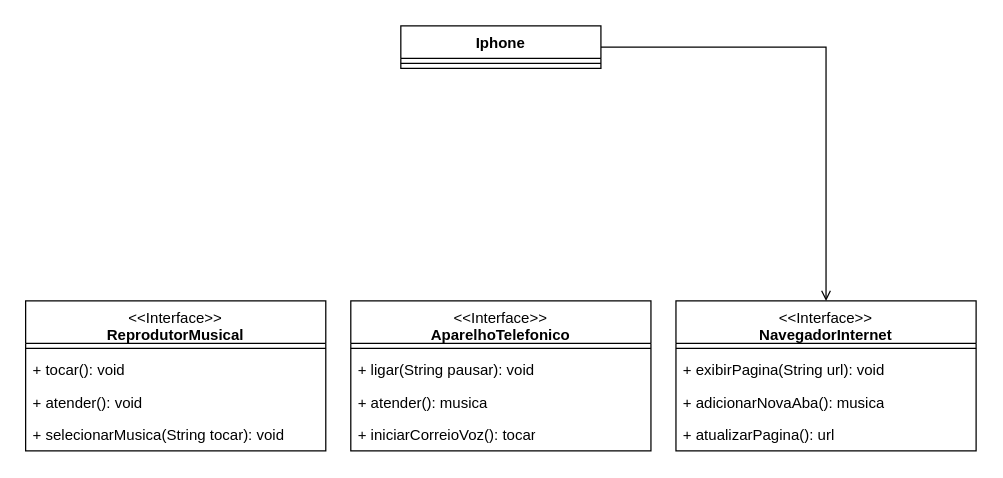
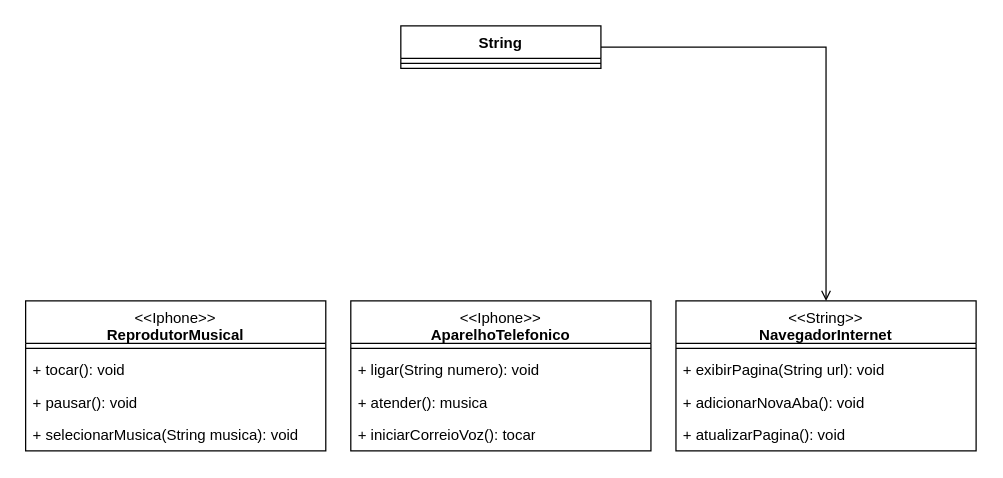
  <mxCell id="0" />
  <mxCell id="1" parent="0" />
- <mxCell id="2" value="&lt;span style=&quot;font-weight: normal;&quot;&gt;&amp;lt;&amp;lt;Interface&amp;gt;&amp;gt;&lt;/span&gt;&lt;div&gt;ReprodutorMusical&lt;/div&gt;" style="swimlane;fontStyle=1;align=center;verticalAlign=top;childLayout=stackLayout;horizontal=1;startSize=34;horizontalStack=0;resizeParent=1;resizeParentMax=0;resizeLast=0;collapsible=1;marginBottom=0;whiteSpace=wrap;html=1;fillColor=default;" vertex="1" parent="1"><mxGeometry x="20" y="240" width="240" height="120" as="geometry" /></mxCell>
+ <mxCell id="2" value="&lt;span style=&quot;font-weight: normal;&quot;&gt;&amp;lt;&amp;lt;Iphone&amp;gt;&amp;gt;&lt;/span&gt;&lt;div&gt;ReprodutorMusical&lt;/div&gt;" style="swimlane;fontStyle=1;align=center;verticalAlign=top;childLayout=stackLayout;horizontal=1;startSize=34;horizontalStack=0;resizeParent=1;resizeParentMax=0;resizeLast=0;collapsible=1;marginBottom=0;whiteSpace=wrap;html=1;fillColor=default;" vertex="1" parent="1"><mxGeometry x="20" y="240" width="240" height="120" as="geometry" /></mxCell>
  <mxCell id="3" value="" style="line;strokeWidth=1;fillColor=none;align=left;verticalAlign=middle;spacingTop=-1;spacingLeft=3;spacingRight=3;rotatable=0;labelPosition=right;points=[];portConstraint=eastwest;strokeColor=inherit;" vertex="1" parent="2"><mxGeometry y="34" width="240" height="8" as="geometry" /></mxCell>
  <mxCell id="4" value="+ tocar(): void" style="text;strokeColor=none;fillColor=none;align=left;verticalAlign=top;spacingLeft=4;spacingRight=4;overflow=hidden;rotatable=0;points=[[0,0.5],[1,0.5]];portConstraint=eastwest;whiteSpace=wrap;html=1;" vertex="1" parent="2"><mxGeometry y="42" width="240" height="26" as="geometry" /></mxCell>
- <mxCell id="5" value="+ atender(): void" style="text;strokeColor=none;fillColor=none;align=left;verticalAlign=top;spacingLeft=4;spacingRight=4;overflow=hidden;rotatable=0;points=[[0,0.5],[1,0.5]];portConstraint=eastwest;whiteSpace=wrap;html=1;" vertex="1" parent="2"><mxGeometry y="68" width="240" height="26" as="geometry" /></mxCell>
- <mxCell id="6" value="+ selecionarMusica(String tocar): void" style="text;strokeColor=none;fillColor=none;align=left;verticalAlign=top;spacingLeft=4;spacingRight=4;overflow=hidden;rotatable=0;points=[[0,0.5],[1,0.5]];portConstraint=eastwest;whiteSpace=wrap;html=1;" vertex="1" parent="2"><mxGeometry y="94" width="240" height="26" as="geometry" /></mxCell>
- <mxCell id="7" value="&lt;span style=&quot;font-weight: normal;&quot;&gt;&amp;lt;&amp;lt;Interface&amp;gt;&amp;gt;&lt;/span&gt;&lt;div&gt;AparelhoTelefonico&lt;/div&gt;" style="swimlane;fontStyle=1;align=center;verticalAlign=top;childLayout=stackLayout;horizontal=1;startSize=34;horizontalStack=0;resizeParent=1;resizeParentMax=0;resizeLast=0;collapsible=1;marginBottom=0;whiteSpace=wrap;html=1;fillColor=default;" vertex="1" parent="1"><mxGeometry x="280" y="240" width="240" height="120" as="geometry" /></mxCell>
+ <mxCell id="5" value="+ pausar(): void" style="text;strokeColor=none;fillColor=none;align=left;verticalAlign=top;spacingLeft=4;spacingRight=4;overflow=hidden;rotatable=0;points=[[0,0.5],[1,0.5]];portConstraint=eastwest;whiteSpace=wrap;html=1;" vertex="1" parent="2"><mxGeometry y="68" width="240" height="26" as="geometry" /></mxCell>
+ <mxCell id="6" value="+ selecionarMusica(String musica): void" style="text;strokeColor=none;fillColor=none;align=left;verticalAlign=top;spacingLeft=4;spacingRight=4;overflow=hidden;rotatable=0;points=[[0,0.5],[1,0.5]];portConstraint=eastwest;whiteSpace=wrap;html=1;" vertex="1" parent="2"><mxGeometry y="94" width="240" height="26" as="geometry" /></mxCell>
+ <mxCell id="7" value="&lt;span style=&quot;font-weight: normal;&quot;&gt;&amp;lt;&amp;lt;Iphone&amp;gt;&amp;gt;&lt;/span&gt;&lt;div&gt;AparelhoTelefonico&lt;/div&gt;" style="swimlane;fontStyle=1;align=center;verticalAlign=top;childLayout=stackLayout;horizontal=1;startSize=34;horizontalStack=0;resizeParent=1;resizeParentMax=0;resizeLast=0;collapsible=1;marginBottom=0;whiteSpace=wrap;html=1;fillColor=default;" vertex="1" parent="1"><mxGeometry x="280" y="240" width="240" height="120" as="geometry" /></mxCell>
  <mxCell id="8" value="" style="line;strokeWidth=1;fillColor=none;align=left;verticalAlign=middle;spacingTop=-1;spacingLeft=3;spacingRight=3;rotatable=0;labelPosition=right;points=[];portConstraint=eastwest;strokeColor=inherit;" vertex="1" parent="7"><mxGeometry y="34" width="240" height="8" as="geometry" /></mxCell>
- <mxCell id="9" value="+ ligar(String pausar): void" style="text;strokeColor=none;fillColor=none;align=left;verticalAlign=top;spacingLeft=4;spacingRight=4;overflow=hidden;rotatable=0;points=[[0,0.5],[1,0.5]];portConstraint=eastwest;whiteSpace=wrap;html=1;" vertex="1" parent="7"><mxGeometry y="42" width="240" height="26" as="geometry" /></mxCell>
+ <mxCell id="9" value="+ ligar(String numero): void" style="text;strokeColor=none;fillColor=none;align=left;verticalAlign=top;spacingLeft=4;spacingRight=4;overflow=hidden;rotatable=0;points=[[0,0.5],[1,0.5]];portConstraint=eastwest;whiteSpace=wrap;html=1;" vertex="1" parent="7"><mxGeometry y="42" width="240" height="26" as="geometry" /></mxCell>
  <mxCell id="10" value="+ atender(): musica" style="text;strokeColor=none;fillColor=none;align=left;verticalAlign=top;spacingLeft=4;spacingRight=4;overflow=hidden;rotatable=0;points=[[0,0.5],[1,0.5]];portConstraint=eastwest;whiteSpace=wrap;html=1;" vertex="1" parent="7"><mxGeometry y="68" width="240" height="26" as="geometry" /></mxCell>
  <mxCell id="11" value="+ iniciarCorreioVoz(): tocar" style="text;strokeColor=none;fillColor=none;align=left;verticalAlign=top;spacingLeft=4;spacingRight=4;overflow=hidden;rotatable=0;points=[[0,0.5],[1,0.5]];portConstraint=eastwest;whiteSpace=wrap;html=1;" vertex="1" parent="7"><mxGeometry y="94" width="240" height="26" as="geometry" /></mxCell>
- <mxCell id="12" value="&lt;span style=&quot;font-weight: normal;&quot;&gt;&amp;lt;&amp;lt;Interface&amp;gt;&amp;gt;&lt;/span&gt;&lt;div&gt;NavegadorInternet&lt;/div&gt;" style="swimlane;fontStyle=1;align=center;verticalAlign=top;childLayout=stackLayout;horizontal=1;startSize=34;horizontalStack=0;resizeParent=1;resizeParentMax=0;resizeLast=0;collapsible=1;marginBottom=0;whiteSpace=wrap;html=1;fillColor=default;" vertex="1" parent="1"><mxGeometry x="540" y="240" width="240" height="120" as="geometry" /></mxCell>
+ <mxCell id="12" value="&lt;span style=&quot;font-weight: normal;&quot;&gt;&amp;lt;&amp;lt;String&amp;gt;&amp;gt;&lt;/span&gt;&lt;div&gt;NavegadorInternet&lt;/div&gt;" style="swimlane;fontStyle=1;align=center;verticalAlign=top;childLayout=stackLayout;horizontal=1;startSize=34;horizontalStack=0;resizeParent=1;resizeParentMax=0;resizeLast=0;collapsible=1;marginBottom=0;whiteSpace=wrap;html=1;fillColor=default;" vertex="1" parent="1"><mxGeometry x="540" y="240" width="240" height="120" as="geometry" /></mxCell>
  <mxCell id="13" value="" style="line;strokeWidth=1;fillColor=none;align=left;verticalAlign=middle;spacingTop=-1;spacingLeft=3;spacingRight=3;rotatable=0;labelPosition=right;points=[];portConstraint=eastwest;strokeColor=inherit;" vertex="1" parent="12"><mxGeometry y="34" width="240" height="8" as="geometry" /></mxCell>
  <mxCell id="14" value="+ exibirPagina(String url): void" style="text;strokeColor=none;fillColor=none;align=left;verticalAlign=top;spacingLeft=4;spacingRight=4;overflow=hidden;rotatable=0;points=[[0,0.5],[1,0.5]];portConstraint=eastwest;whiteSpace=wrap;html=1;" vertex="1" parent="12"><mxGeometry y="42" width="240" height="26" as="geometry" /></mxCell>
- <mxCell id="15" value="+ adicionarNovaAba(): musica" style="text;strokeColor=none;fillColor=none;align=left;verticalAlign=top;spacingLeft=4;spacingRight=4;overflow=hidden;rotatable=0;points=[[0,0.5],[1,0.5]];portConstraint=eastwest;whiteSpace=wrap;html=1;" vertex="1" parent="12"><mxGeometry y="68" width="240" height="26" as="geometry" /></mxCell>
- <mxCell id="16" value="+ atualizarPagina(): url" style="text;strokeColor=none;fillColor=none;align=left;verticalAlign=top;spacingLeft=4;spacingRight=4;overflow=hidden;rotatable=0;points=[[0,0.5],[1,0.5]];portConstraint=eastwest;whiteSpace=wrap;html=1;" vertex="1" parent="12"><mxGeometry y="94" width="240" height="26" as="geometry" /></mxCell>
+ <mxCell id="15" value="+ adicionarNovaAba(): void" style="text;strokeColor=none;fillColor=none;align=left;verticalAlign=top;spacingLeft=4;spacingRight=4;overflow=hidden;rotatable=0;points=[[0,0.5],[1,0.5]];portConstraint=eastwest;whiteSpace=wrap;html=1;" vertex="1" parent="12"><mxGeometry y="68" width="240" height="26" as="geometry" /></mxCell>
+ <mxCell id="16" value="+ atualizarPagina(): void" style="text;strokeColor=none;fillColor=none;align=left;verticalAlign=top;spacingLeft=4;spacingRight=4;overflow=hidden;rotatable=0;points=[[0,0.5],[1,0.5]];portConstraint=eastwest;whiteSpace=wrap;html=1;" vertex="1" parent="12"><mxGeometry y="94" width="240" height="26" as="geometry" /></mxCell>
  <mxCell id="17" style="edgeStyle=orthogonalEdgeStyle;rounded=0;orthogonalLoop=1;jettySize=auto;html=1;endArrow=open;" edge="1" parent="1" source="18" target="12"><mxGeometry relative="1" as="geometry" /></mxCell>
- <mxCell id="18" value="Iphone" style="swimlane;fontStyle=1;align=center;verticalAlign=top;childLayout=stackLayout;horizontal=1;startSize=26;horizontalStack=0;resizeParent=1;resizeParentMax=0;resizeLast=0;collapsible=1;marginBottom=0;whiteSpace=wrap;html=1;" vertex="1" parent="1"><mxGeometry x="320" y="20" width="160" height="34" as="geometry" /></mxCell>
+ <mxCell id="18" value="String" style="swimlane;fontStyle=1;align=center;verticalAlign=top;childLayout=stackLayout;horizontal=1;startSize=26;horizontalStack=0;resizeParent=1;resizeParentMax=0;resizeLast=0;collapsible=1;marginBottom=0;whiteSpace=wrap;html=1;" vertex="1" parent="1"><mxGeometry x="320" y="20" width="160" height="34" as="geometry" /></mxCell>
  <mxCell id="19" value="" style="line;strokeWidth=1;fillColor=none;align=left;verticalAlign=middle;spacingTop=-1;spacingLeft=3;spacingRight=3;rotatable=0;labelPosition=right;points=[];portConstraint=eastwest;strokeColor=inherit;" vertex="1" parent="18"><mxGeometry y="26" width="160" height="8" as="geometry" /></mxCell>
